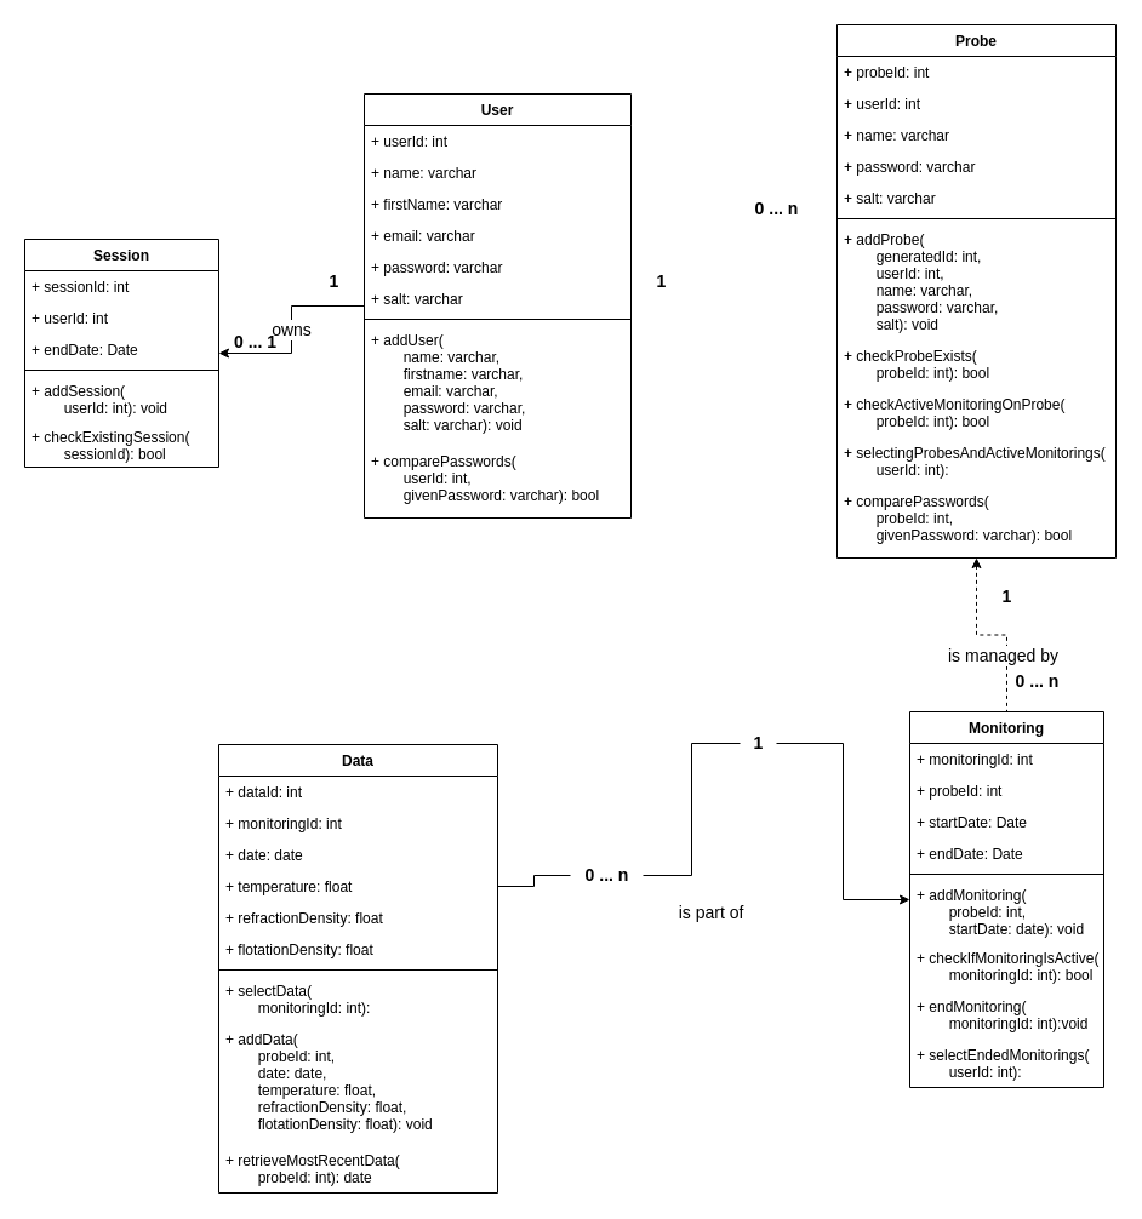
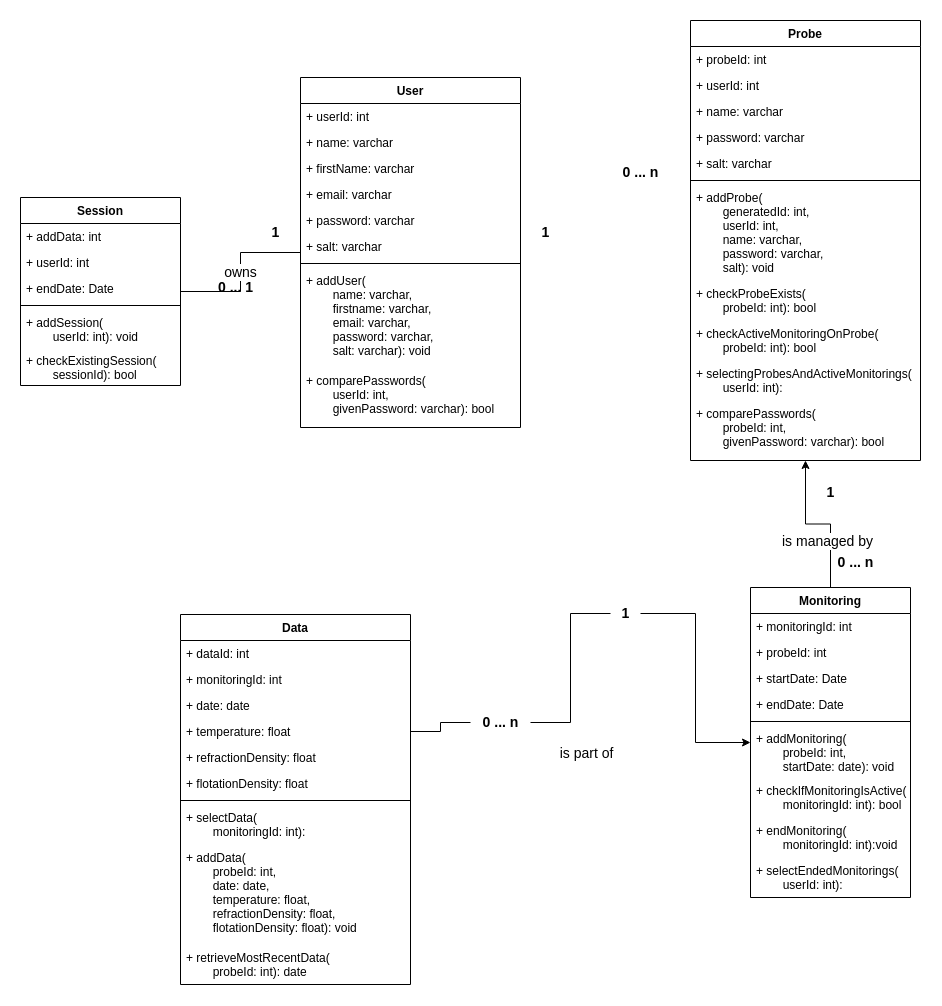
  <mxCell id="0" />
  <mxCell id="1" parent="0" />
- <mxCell id="2" style="edgeStyle=orthogonalEdgeStyle;html=1;rounded=0;" edge="1" parent="1" source="4" target="50"><mxGeometry relative="1" as="geometry" /></mxCell>
+ <mxCell id="2" style="edgeStyle=orthogonalEdgeStyle;html=1;rounded=0;endArrow=none;" edge="1" parent="1" source="4" target="50"><mxGeometry relative="1" as="geometry" /></mxCell>
  <mxCell id="3" value="owns" style="edgeLabel;html=1;align=center;verticalAlign=middle;resizable=0;points=[];fontSize=14;" vertex="1" connectable="0" parent="2"><mxGeometry x="-0.017" y="-1" relative="1" as="geometry"><mxPoint y="1" as="offset" /></mxGeometry></mxCell>
  <mxCell id="4" value="User" style="swimlane;fontStyle=1;align=center;verticalAlign=top;childLayout=stackLayout;horizontal=1;startSize=26;horizontalStack=0;resizeParent=1;resizeParentMax=0;resizeLast=0;collapsible=1;marginBottom=0;" vertex="1" parent="1"><mxGeometry x="300" y="77" width="220" height="350" as="geometry" /></mxCell>
  <mxCell id="5" value="+ userId: int" style="text;strokeColor=none;fillColor=none;align=left;verticalAlign=top;spacingLeft=4;spacingRight=4;overflow=hidden;rotatable=0;points=[[0,0.5],[1,0.5]];portConstraint=eastwest;" vertex="1" parent="4"><mxGeometry y="26" width="220" height="26" as="geometry" /></mxCell>
  <mxCell id="6" value="+ name: varchar" style="text;strokeColor=none;fillColor=none;align=left;verticalAlign=top;spacingLeft=4;spacingRight=4;overflow=hidden;rotatable=0;points=[[0,0.5],[1,0.5]];portConstraint=eastwest;" vertex="1" parent="4"><mxGeometry y="52" width="220" height="26" as="geometry" /></mxCell>
  <mxCell id="7" value="+ firstName: varchar" style="text;strokeColor=none;fillColor=none;align=left;verticalAlign=top;spacingLeft=4;spacingRight=4;overflow=hidden;rotatable=0;points=[[0,0.5],[1,0.5]];portConstraint=eastwest;" vertex="1" parent="4"><mxGeometry y="78" width="220" height="26" as="geometry" /></mxCell>
  <mxCell id="8" value="+ email: varchar" style="text;strokeColor=none;fillColor=none;align=left;verticalAlign=top;spacingLeft=4;spacingRight=4;overflow=hidden;rotatable=0;points=[[0,0.5],[1,0.5]];portConstraint=eastwest;" vertex="1" parent="4"><mxGeometry y="104" width="220" height="26" as="geometry" /></mxCell>
  <mxCell id="9" value="+ password: varchar" style="text;strokeColor=none;fillColor=none;align=left;verticalAlign=top;spacingLeft=4;spacingRight=4;overflow=hidden;rotatable=0;points=[[0,0.5],[1,0.5]];portConstraint=eastwest;" vertex="1" parent="4"><mxGeometry y="130" width="220" height="26" as="geometry" /></mxCell>
  <mxCell id="10" value="+ salt: varchar" style="text;strokeColor=none;fillColor=none;align=left;verticalAlign=top;spacingLeft=4;spacingRight=4;overflow=hidden;rotatable=0;points=[[0,0.5],[1,0.5]];portConstraint=eastwest;" vertex="1" parent="4"><mxGeometry y="156" width="220" height="26" as="geometry" /></mxCell>
  <mxCell id="11" value="" style="line;strokeWidth=1;fillColor=none;align=left;verticalAlign=middle;spacingTop=-1;spacingLeft=3;spacingRight=3;rotatable=0;labelPosition=right;points=[];portConstraint=eastwest;strokeColor=inherit;" vertex="1" parent="4"><mxGeometry y="182" width="220" height="8" as="geometry" /></mxCell>
  <mxCell id="12" value="+ addUser(&#10;        name: varchar,&#10;        firstname: varchar,&#10;        email: varchar,&#10;        password: varchar,&#10;        salt: varchar): void" style="text;strokeColor=none;fillColor=none;align=left;verticalAlign=top;spacingLeft=4;spacingRight=4;overflow=hidden;rotatable=0;points=[[0,0.5],[1,0.5]];portConstraint=eastwest;" vertex="1" parent="4"><mxGeometry y="190" width="220" height="100" as="geometry" /></mxCell>
  <mxCell id="13" value="+ comparePasswords(&#10;        userId: int,&#10;        givenPassword: varchar): bool" style="text;strokeColor=none;fillColor=none;align=left;verticalAlign=top;spacingLeft=4;spacingRight=4;overflow=hidden;rotatable=0;points=[[0,0.5],[1,0.5]];portConstraint=eastwest;" vertex="1" parent="4"><mxGeometry y="290" width="220" height="60" as="geometry" /></mxCell>
- <mxCell id="14" style="edgeStyle=orthogonalEdgeStyle;html=1;entryX=0.5;entryY=0;entryDx=0;entryDy=0;rounded=0;endArrow=none;endFill=0;startArrow=classic;startFill=1;dashed=1;" edge="1" parent="1" source="16" target="40"><mxGeometry relative="1" as="geometry" /></mxCell>
+ <mxCell id="14" style="edgeStyle=orthogonalEdgeStyle;html=1;entryX=0.5;entryY=0;entryDx=0;entryDy=0;rounded=0;endArrow=none;endFill=0;startArrow=classic;startFill=1;" edge="1" parent="1" source="16" target="40"><mxGeometry relative="1" as="geometry" /></mxCell>
  <mxCell id="15" value="is managed by" style="edgeLabel;html=1;align=center;verticalAlign=middle;resizable=0;points=[];fontSize=14;" vertex="1" connectable="0" parent="14"><mxGeometry x="0.244" y="-2" relative="1" as="geometry"><mxPoint x="-2" y="10" as="offset" /></mxGeometry></mxCell>
  <mxCell id="16" value="Probe" style="swimlane;fontStyle=1;align=center;verticalAlign=top;childLayout=stackLayout;horizontal=1;startSize=26;horizontalStack=0;resizeParent=1;resizeParentMax=0;resizeLast=0;collapsible=1;marginBottom=0;" vertex="1" parent="1"><mxGeometry x="690" y="20" width="230" height="440" as="geometry" /></mxCell>
  <mxCell id="17" value="+ probeId: int" style="text;strokeColor=none;fillColor=none;align=left;verticalAlign=top;spacingLeft=4;spacingRight=4;overflow=hidden;rotatable=0;points=[[0,0.5],[1,0.5]];portConstraint=eastwest;" vertex="1" parent="16"><mxGeometry y="26" width="230" height="26" as="geometry" /></mxCell>
  <mxCell id="18" value="+ userId: int" style="text;strokeColor=none;fillColor=none;align=left;verticalAlign=top;spacingLeft=4;spacingRight=4;overflow=hidden;rotatable=0;points=[[0,0.5],[1,0.5]];portConstraint=eastwest;" vertex="1" parent="16"><mxGeometry y="52" width="230" height="26" as="geometry" /></mxCell>
  <mxCell id="19" value="+ name: varchar" style="text;strokeColor=none;fillColor=none;align=left;verticalAlign=top;spacingLeft=4;spacingRight=4;overflow=hidden;rotatable=0;points=[[0,0.5],[1,0.5]];portConstraint=eastwest;" vertex="1" parent="16"><mxGeometry y="78" width="230" height="26" as="geometry" /></mxCell>
  <mxCell id="20" value="+ password: varchar" style="text;strokeColor=none;fillColor=none;align=left;verticalAlign=top;spacingLeft=4;spacingRight=4;overflow=hidden;rotatable=0;points=[[0,0.5],[1,0.5]];portConstraint=eastwest;" vertex="1" parent="16"><mxGeometry y="104" width="230" height="26" as="geometry" /></mxCell>
  <mxCell id="21" value="+ salt: varchar" style="text;strokeColor=none;fillColor=none;align=left;verticalAlign=top;spacingLeft=4;spacingRight=4;overflow=hidden;rotatable=0;points=[[0,0.5],[1,0.5]];portConstraint=eastwest;" vertex="1" parent="16"><mxGeometry y="130" width="230" height="26" as="geometry" /></mxCell>
  <mxCell id="22" value="" style="line;strokeWidth=1;fillColor=none;align=left;verticalAlign=middle;spacingTop=-1;spacingLeft=3;spacingRight=3;rotatable=0;labelPosition=right;points=[];portConstraint=eastwest;strokeColor=inherit;" vertex="1" parent="16"><mxGeometry y="156" width="230" height="8" as="geometry" /></mxCell>
  <mxCell id="23" value="+ addProbe(&#10;        generatedId: int,&#10;        userId: int,&#10;        name: varchar,&#10;        password: varchar,&#10;        salt): void" style="text;strokeColor=none;fillColor=none;align=left;verticalAlign=top;spacingLeft=4;spacingRight=4;overflow=hidden;rotatable=0;points=[[0,0.5],[1,0.5]];portConstraint=eastwest;" vertex="1" parent="16"><mxGeometry y="164" width="230" height="96" as="geometry" /></mxCell>
  <mxCell id="24" value="+ checkProbeExists(&#10;        probeId: int): bool" style="text;strokeColor=none;fillColor=none;align=left;verticalAlign=top;spacingLeft=4;spacingRight=4;overflow=hidden;rotatable=0;points=[[0,0.5],[1,0.5]];portConstraint=eastwest;" vertex="1" parent="16"><mxGeometry y="260" width="230" height="40" as="geometry" /></mxCell>
  <mxCell id="25" value="+ checkActiveMonitoringOnProbe(&#10;        probeId: int): bool" style="text;strokeColor=none;fillColor=none;align=left;verticalAlign=top;spacingLeft=4;spacingRight=4;overflow=hidden;rotatable=0;points=[[0,0.5],[1,0.5]];portConstraint=eastwest;" vertex="1" parent="16"><mxGeometry y="300" width="230" height="40" as="geometry" /></mxCell>
  <mxCell id="26" value="+ selectingProbesAndActiveMonitorings(&#10;        userId: int): " style="text;strokeColor=none;fillColor=none;align=left;verticalAlign=top;spacingLeft=4;spacingRight=4;overflow=hidden;rotatable=0;points=[[0,0.5],[1,0.5]];portConstraint=eastwest;" vertex="1" parent="16"><mxGeometry y="340" width="230" height="40" as="geometry" /></mxCell>
  <mxCell id="27" value="+ comparePasswords(&#10;        probeId: int,&#10;        givenPassword: varchar): bool" style="text;strokeColor=none;fillColor=none;align=left;verticalAlign=top;spacingLeft=4;spacingRight=4;overflow=hidden;rotatable=0;points=[[0,0.5],[1,0.5]];portConstraint=eastwest;" vertex="1" parent="16"><mxGeometry y="380" width="230" height="60" as="geometry" /></mxCell>
  <mxCell id="28" value="Data" style="swimlane;fontStyle=1;align=center;verticalAlign=top;childLayout=stackLayout;horizontal=1;startSize=26;horizontalStack=0;resizeParent=1;resizeParentMax=0;resizeLast=0;collapsible=1;marginBottom=0;swimlaneFillColor=default;" vertex="1" parent="1"><mxGeometry x="180" y="614" width="230" height="370" as="geometry" /></mxCell>
  <mxCell id="29" value="+ dataId: int" style="text;strokeColor=none;fillColor=none;align=left;verticalAlign=top;spacingLeft=4;spacingRight=4;overflow=hidden;rotatable=0;points=[[0,0.5],[1,0.5]];portConstraint=eastwest;" vertex="1" parent="28"><mxGeometry y="26" width="230" height="26" as="geometry" /></mxCell>
  <mxCell id="30" value="+ monitoringId: int" style="text;strokeColor=none;fillColor=none;align=left;verticalAlign=top;spacingLeft=4;spacingRight=4;overflow=hidden;rotatable=0;points=[[0,0.5],[1,0.5]];portConstraint=eastwest;" vertex="1" parent="28"><mxGeometry y="52" width="230" height="26" as="geometry" /></mxCell>
  <mxCell id="31" value="+ date: date" style="text;strokeColor=none;fillColor=none;align=left;verticalAlign=top;spacingLeft=4;spacingRight=4;overflow=hidden;rotatable=0;points=[[0,0.5],[1,0.5]];portConstraint=eastwest;" vertex="1" parent="28"><mxGeometry y="78" width="230" height="26" as="geometry" /></mxCell>
  <mxCell id="32" value="+ temperature: float" style="text;strokeColor=none;fillColor=none;align=left;verticalAlign=top;spacingLeft=4;spacingRight=4;overflow=hidden;rotatable=0;points=[[0,0.5],[1,0.5]];portConstraint=eastwest;" vertex="1" parent="28"><mxGeometry y="104" width="230" height="26" as="geometry" /></mxCell>
  <mxCell id="33" value="+ refractionDensity: float" style="text;strokeColor=none;fillColor=none;align=left;verticalAlign=top;spacingLeft=4;spacingRight=4;overflow=hidden;rotatable=0;points=[[0,0.5],[1,0.5]];portConstraint=eastwest;" vertex="1" parent="28"><mxGeometry y="130" width="230" height="26" as="geometry" /></mxCell>
  <mxCell id="34" value="+ flotationDensity: float" style="text;strokeColor=none;fillColor=none;align=left;verticalAlign=top;spacingLeft=4;spacingRight=4;overflow=hidden;rotatable=0;points=[[0,0.5],[1,0.5]];portConstraint=eastwest;" vertex="1" parent="28"><mxGeometry y="156" width="230" height="26" as="geometry" /></mxCell>
  <mxCell id="35" value="" style="line;strokeWidth=1;fillColor=none;align=left;verticalAlign=middle;spacingTop=-1;spacingLeft=3;spacingRight=3;rotatable=0;labelPosition=right;points=[];portConstraint=eastwest;strokeColor=inherit;" vertex="1" parent="28"><mxGeometry y="182" width="230" height="8" as="geometry" /></mxCell>
  <mxCell id="36" value="+ selectData(&#10;        monitoringId: int): " style="text;strokeColor=none;fillColor=none;align=left;verticalAlign=top;spacingLeft=4;spacingRight=4;overflow=hidden;rotatable=0;points=[[0,0.5],[1,0.5]];portConstraint=eastwest;" vertex="1" parent="28"><mxGeometry y="190" width="230" height="40" as="geometry" /></mxCell>
  <mxCell id="37" value="+ addData(&#10;        probeId: int,&#10;        date: date,&#10;        temperature: float,&#10;        refractionDensity: float,&#10;        flotationDensity: float): void" style="text;strokeColor=none;fillColor=none;align=left;verticalAlign=top;spacingLeft=4;spacingRight=4;overflow=hidden;rotatable=0;points=[[0,0.5],[1,0.5]];portConstraint=eastwest;" vertex="1" parent="28"><mxGeometry y="230" width="230" height="100" as="geometry" /></mxCell>
  <mxCell id="38" value="+ retrieveMostRecentData(&#10;        probeId: int): date" style="text;strokeColor=none;fillColor=none;align=left;verticalAlign=top;spacingLeft=4;spacingRight=4;overflow=hidden;rotatable=0;points=[[0,0.5],[1,0.5]];portConstraint=eastwest;" vertex="1" parent="28"><mxGeometry y="330" width="230" height="40" as="geometry" /></mxCell>
  <mxCell id="39" style="edgeStyle=orthogonalEdgeStyle;html=1;entryX=1;entryY=0.5;entryDx=0;entryDy=0;rounded=0;startArrow=none;startFill=1;endArrow=none;endFill=0;" edge="1" parent="1" source="64" target="32"><mxGeometry relative="1" as="geometry" /></mxCell>
  <mxCell id="40" value="Monitoring" style="swimlane;fontStyle=1;align=center;verticalAlign=top;childLayout=stackLayout;horizontal=1;startSize=26;horizontalStack=0;resizeParent=1;resizeParentMax=0;resizeLast=0;collapsible=1;marginBottom=0;" vertex="1" parent="1"><mxGeometry x="750" y="587" width="160" height="310" as="geometry" /></mxCell>
  <mxCell id="41" value="+ monitoringId: int" style="text;strokeColor=none;fillColor=none;align=left;verticalAlign=top;spacingLeft=4;spacingRight=4;overflow=hidden;rotatable=0;points=[[0,0.5],[1,0.5]];portConstraint=eastwest;" vertex="1" parent="40"><mxGeometry y="26" width="160" height="26" as="geometry" /></mxCell>
  <mxCell id="42" value="+ probeId: int" style="text;strokeColor=none;fillColor=none;align=left;verticalAlign=top;spacingLeft=4;spacingRight=4;overflow=hidden;rotatable=0;points=[[0,0.5],[1,0.5]];portConstraint=eastwest;" vertex="1" parent="40"><mxGeometry y="52" width="160" height="26" as="geometry" /></mxCell>
  <mxCell id="43" value="+ startDate: Date" style="text;strokeColor=none;fillColor=none;align=left;verticalAlign=top;spacingLeft=4;spacingRight=4;overflow=hidden;rotatable=0;points=[[0,0.5],[1,0.5]];portConstraint=eastwest;" vertex="1" parent="40"><mxGeometry y="78" width="160" height="26" as="geometry" /></mxCell>
  <mxCell id="44" value="+ endDate: Date" style="text;strokeColor=none;fillColor=none;align=left;verticalAlign=top;spacingLeft=4;spacingRight=4;overflow=hidden;rotatable=0;points=[[0,0.5],[1,0.5]];portConstraint=eastwest;" vertex="1" parent="40"><mxGeometry y="104" width="160" height="26" as="geometry" /></mxCell>
  <mxCell id="45" value="" style="line;strokeWidth=1;fillColor=none;align=left;verticalAlign=middle;spacingTop=-1;spacingLeft=3;spacingRight=3;rotatable=0;labelPosition=right;points=[];portConstraint=eastwest;strokeColor=inherit;" vertex="1" parent="40"><mxGeometry y="130" width="160" height="8" as="geometry" /></mxCell>
  <mxCell id="46" value="+ addMonitoring(&#10;        probeId: int,&#10;        startDate: date): void" style="text;strokeColor=none;fillColor=none;align=left;verticalAlign=top;spacingLeft=4;spacingRight=4;overflow=hidden;rotatable=0;points=[[0,0.5],[1,0.5]];portConstraint=eastwest;" vertex="1" parent="40"><mxGeometry y="138" width="160" height="52" as="geometry" /></mxCell>
  <mxCell id="47" value="+ checkIfMonitoringIsActive(&#10;        monitoringId: int): bool" style="text;strokeColor=none;fillColor=none;align=left;verticalAlign=top;spacingLeft=4;spacingRight=4;overflow=hidden;rotatable=0;points=[[0,0.5],[1,0.5]];portConstraint=eastwest;" vertex="1" parent="40"><mxGeometry y="190" width="160" height="40" as="geometry" /></mxCell>
  <mxCell id="48" value="+ endMonitoring(&#10;        monitoringId: int):void" style="text;strokeColor=none;fillColor=none;align=left;verticalAlign=top;spacingLeft=4;spacingRight=4;overflow=hidden;rotatable=0;points=[[0,0.5],[1,0.5]];portConstraint=eastwest;" vertex="1" parent="40"><mxGeometry y="230" width="160" height="40" as="geometry" /></mxCell>
  <mxCell id="49" value="+ selectEndedMonitorings(&#10;        userId: int): " style="text;strokeColor=none;fillColor=none;align=left;verticalAlign=top;spacingLeft=4;spacingRight=4;overflow=hidden;rotatable=0;points=[[0,0.5],[1,0.5]];portConstraint=eastwest;" vertex="1" parent="40"><mxGeometry y="270" width="160" height="40" as="geometry" /></mxCell>
  <mxCell id="50" value="Session" style="swimlane;fontStyle=1;align=center;verticalAlign=top;childLayout=stackLayout;horizontal=1;startSize=26;horizontalStack=0;resizeParent=1;resizeParentMax=0;resizeLast=0;collapsible=1;marginBottom=0;" vertex="1" parent="1"><mxGeometry x="20" y="197" width="160" height="188" as="geometry" /></mxCell>
- <mxCell id="51" value="+ sessionId: int" style="text;strokeColor=none;fillColor=none;align=left;verticalAlign=top;spacingLeft=4;spacingRight=4;overflow=hidden;rotatable=0;points=[[0,0.5],[1,0.5]];portConstraint=eastwest;" vertex="1" parent="50"><mxGeometry y="26" width="160" height="26" as="geometry" /></mxCell>
+ <mxCell id="51" value="+ addData: int" style="text;strokeColor=none;fillColor=none;align=left;verticalAlign=top;spacingLeft=4;spacingRight=4;overflow=hidden;rotatable=0;points=[[0,0.5],[1,0.5]];portConstraint=eastwest;" vertex="1" parent="50"><mxGeometry y="26" width="160" height="26" as="geometry" /></mxCell>
  <mxCell id="52" value="+ userId: int" style="text;strokeColor=none;fillColor=none;align=left;verticalAlign=top;spacingLeft=4;spacingRight=4;overflow=hidden;rotatable=0;points=[[0,0.5],[1,0.5]];portConstraint=eastwest;" vertex="1" parent="50"><mxGeometry y="52" width="160" height="26" as="geometry" /></mxCell>
  <mxCell id="53" value="+ endDate: Date" style="text;strokeColor=none;fillColor=none;align=left;verticalAlign=top;spacingLeft=4;spacingRight=4;overflow=hidden;rotatable=0;points=[[0,0.5],[1,0.5]];portConstraint=eastwest;" vertex="1" parent="50"><mxGeometry y="78" width="160" height="26" as="geometry" /></mxCell>
  <mxCell id="54" value="" style="line;strokeWidth=1;fillColor=none;align=left;verticalAlign=middle;spacingTop=-1;spacingLeft=3;spacingRight=3;rotatable=0;labelPosition=right;points=[];portConstraint=eastwest;strokeColor=inherit;" vertex="1" parent="50"><mxGeometry y="104" width="160" height="8" as="geometry" /></mxCell>
  <mxCell id="55" value="+ addSession(&#10;        userId: int): void" style="text;strokeColor=none;fillColor=none;align=left;verticalAlign=top;spacingLeft=4;spacingRight=4;overflow=hidden;rotatable=0;points=[[0,0.5],[1,0.5]];portConstraint=eastwest;" vertex="1" parent="50"><mxGeometry y="112" width="160" height="38" as="geometry" /></mxCell>
  <mxCell id="56" value="+ checkExistingSession(&#10;        sessionId): bool" style="text;strokeColor=none;fillColor=none;align=left;verticalAlign=top;spacingLeft=4;spacingRight=4;overflow=hidden;rotatable=0;points=[[0,0.5],[1,0.5]];portConstraint=eastwest;" vertex="1" parent="50"><mxGeometry y="150" width="160" height="38" as="geometry" /></mxCell>
  <mxCell id="57" value="1" style="text;html=1;align=center;verticalAlign=middle;resizable=0;points=[];autosize=1;strokeColor=none;fillColor=none;fontSize=14;fontStyle=1" vertex="1" parent="1"><mxGeometry x="260" y="217" width="30" height="30" as="geometry" /></mxCell>
  <mxCell id="58" value="1" style="text;html=1;align=center;verticalAlign=middle;resizable=0;points=[];autosize=1;strokeColor=none;fillColor=none;fontSize=14;fontStyle=1" vertex="1" parent="1"><mxGeometry x="530" y="217" width="30" height="30" as="geometry" /></mxCell>
  <mxCell id="59" value="1" style="text;html=1;align=center;verticalAlign=middle;resizable=0;points=[];autosize=1;strokeColor=none;fillColor=none;fontSize=14;fontStyle=1" vertex="1" parent="1"><mxGeometry x="815" y="477" width="30" height="30" as="geometry" /></mxCell>
- <mxCell id="60" value="0 ... 1" style="text;html=1;align=center;verticalAlign=middle;resizable=0;points=[];autosize=1;strokeColor=none;fillColor=none;fontSize=14;fontStyle=1" vertex="1" parent="1"><mxGeometry x="180" y="267" width="60" height="30" as="geometry" /></mxCell>
+ <mxCell id="60" value="0 ... 1" style="text;html=1;align=center;verticalAlign=middle;resizable=0;points=[];autosize=1;strokeColor=none;fillColor=none;fontSize=14;fontStyle=1" vertex="1" parent="1"><mxGeometry x="205" y="272" width="60" height="30" as="geometry" /></mxCell>
  <mxCell id="61" value="0 ... n" style="text;html=1;align=center;verticalAlign=middle;resizable=0;points=[];autosize=1;strokeColor=none;fillColor=none;fontSize=14;fontStyle=1" vertex="1" parent="1"><mxGeometry x="610" y="157" width="60" height="30" as="geometry" /></mxCell>
  <mxCell id="62" value="0 ... n" style="text;html=1;align=center;verticalAlign=middle;resizable=0;points=[];autosize=1;strokeColor=none;fillColor=none;fontSize=14;fontStyle=1" vertex="1" parent="1"><mxGeometry x="825" y="547" width="60" height="30" as="geometry" /></mxCell>
  <mxCell id="63" value="" style="edgeStyle=orthogonalEdgeStyle;html=1;entryX=1;entryY=0.5;entryDx=0;entryDy=0;rounded=0;startArrow=none;startFill=1;endArrow=none;endFill=0;" edge="1" parent="1" source="67" target="64"><mxGeometry relative="1" as="geometry"><mxPoint x="800" y="707" as="sourcePoint" /><mxPoint x="460" y="724" as="targetPoint" /></mxGeometry></mxCell>
  <mxCell id="64" value="0 ... n" style="text;html=1;align=center;verticalAlign=middle;resizable=0;points=[];autosize=1;strokeColor=none;fillColor=none;fontSize=14;fontStyle=1" vertex="1" parent="1"><mxGeometry x="470" y="707" width="60" height="30" as="geometry" /></mxCell>
  <mxCell id="65" value="" style="edgeStyle=orthogonalEdgeStyle;html=1;entryX=1;entryY=0.5;entryDx=0;entryDy=0;rounded=0;startArrow=classic;startFill=1;endArrow=none;endFill=0;" edge="1" parent="1" source="40" target="67"><mxGeometry relative="1" as="geometry"><mxPoint x="720" y="572" as="sourcePoint" /><mxPoint x="530" y="722" as="targetPoint" /></mxGeometry></mxCell>
  <mxCell id="66" value="is part of" style="edgeLabel;html=1;align=center;verticalAlign=middle;resizable=0;points=[];fontSize=14;" vertex="1" connectable="0" parent="65"><mxGeometry x="-0.007" relative="1" as="geometry"><mxPoint x="-110" y="74" as="offset" /></mxGeometry></mxCell>
  <mxCell id="67" value="1" style="text;html=1;align=center;verticalAlign=middle;resizable=0;points=[];autosize=1;strokeColor=none;fillColor=none;fontSize=14;fontStyle=1" vertex="1" parent="1"><mxGeometry x="610" y="598" width="30" height="30" as="geometry" /></mxCell>
